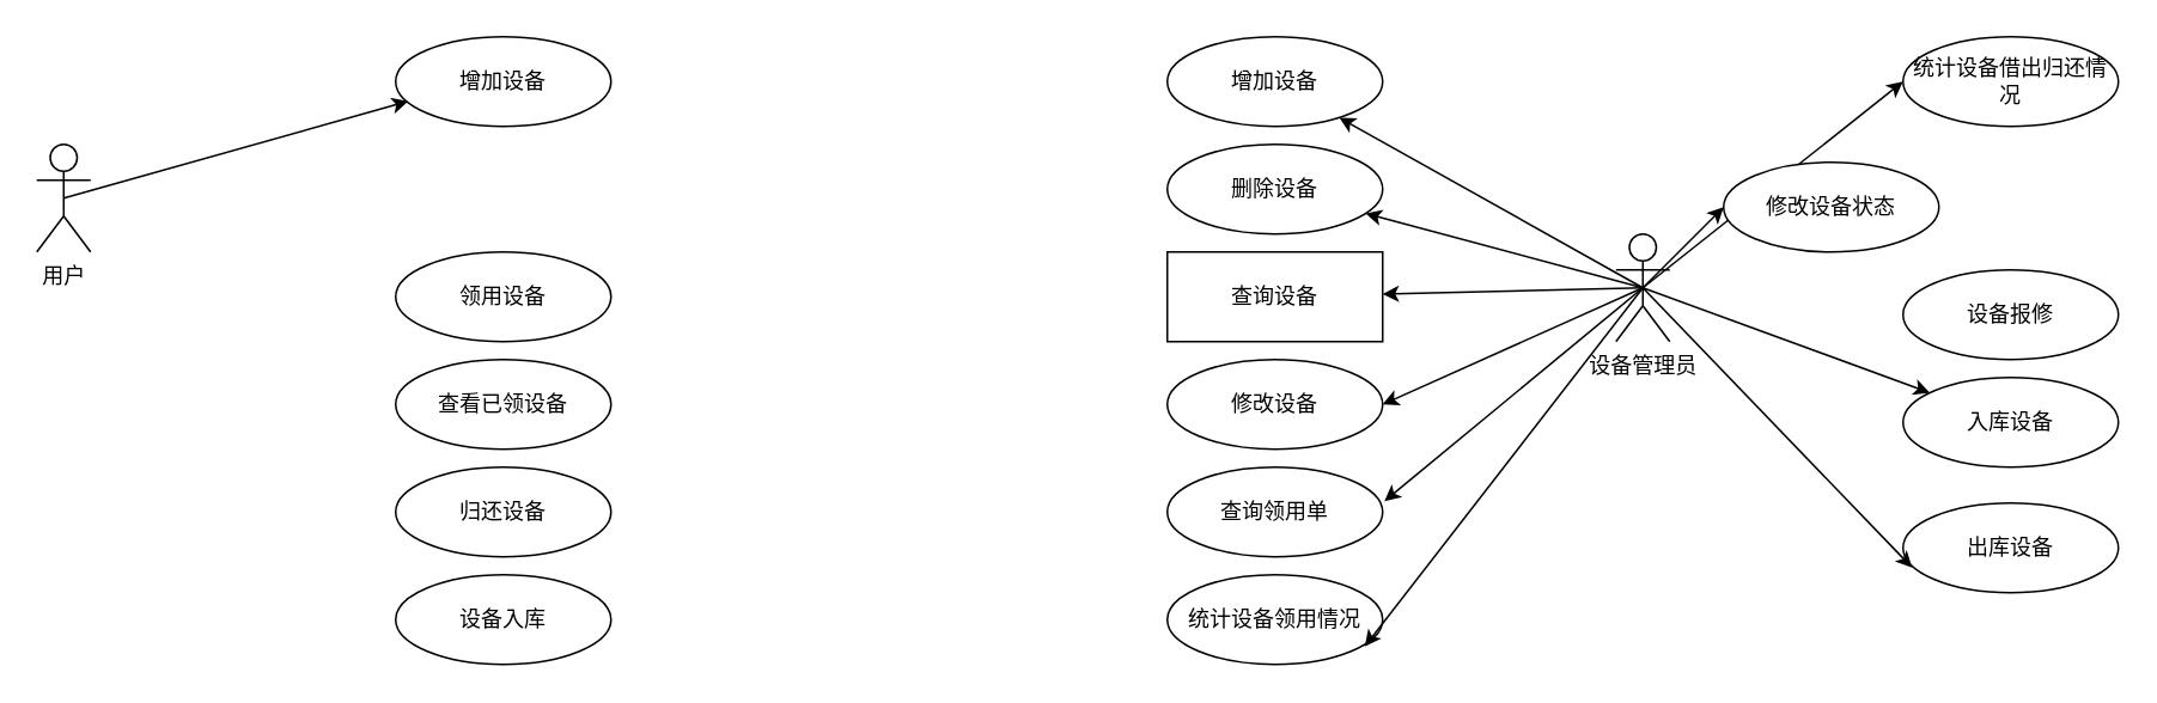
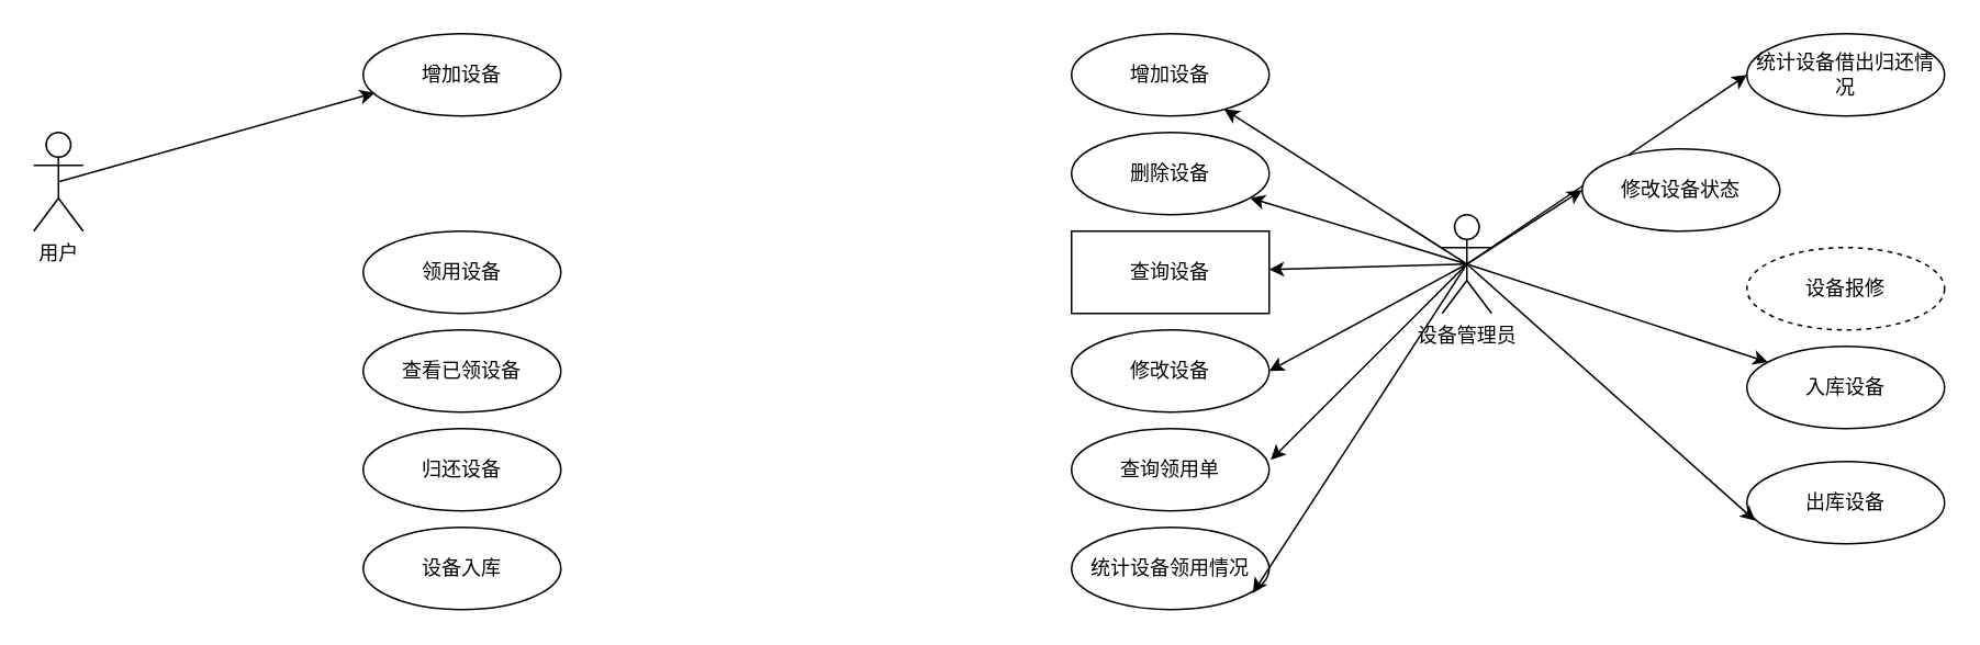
  <mxCell id="0" />
  <mxCell id="1" parent="0" />
  <mxCell id="2" value="增加设备" style="ellipse;whiteSpace=wrap;html=1;" vertex="1" parent="1"><mxGeometry x="220" y="20" width="120" height="50" as="geometry" /></mxCell>
  <mxCell id="3" value="用户&lt;br&gt;" style="shape=umlActor;verticalLabelPosition=bottom;verticalAlign=top;html=1;outlineConnect=0;" vertex="1" parent="1"><mxGeometry x="20" y="80" width="30" height="60" as="geometry" /></mxCell>
  <mxCell id="4" value="领用设备" style="ellipse;whiteSpace=wrap;html=1;" vertex="1" parent="1"><mxGeometry x="220" y="140" width="120" height="50" as="geometry" /></mxCell>
  <mxCell id="5" value="查看已领设备" style="ellipse;whiteSpace=wrap;html=1;" vertex="1" parent="1"><mxGeometry x="220" y="200" width="120" height="50" as="geometry" /></mxCell>
  <mxCell id="6" value="归还设备" style="ellipse;whiteSpace=wrap;html=1;" vertex="1" parent="1"><mxGeometry x="220" y="260" width="120" height="50" as="geometry" /></mxCell>
  <mxCell id="7" value="设备入库" style="ellipse;whiteSpace=wrap;html=1;" vertex="1" parent="1"><mxGeometry x="220" y="320" width="120" height="50" as="geometry" /></mxCell>
  <mxCell id="8" style="edgeStyle=orthogonalEdgeStyle;rounded=0;orthogonalLoop=1;jettySize=auto;html=1;exitX=0.5;exitY=0.5;exitDx=0;exitDy=0;exitPerimeter=0;entryX=1;entryY=0.5;entryDx=0;entryDy=0;strokeColor=none;" edge="1" parent="1" source="16" target="17"><mxGeometry relative="1" as="geometry" /></mxCell>
  <mxCell id="9" style="rounded=0;orthogonalLoop=1;jettySize=auto;html=1;exitX=0.5;exitY=0.5;exitDx=0;exitDy=0;exitPerimeter=0;entryX=1;entryY=0.5;entryDx=0;entryDy=0;" edge="1" parent="1" source="16" target="20"><mxGeometry relative="1" as="geometry" /></mxCell>
  <mxCell id="10" style="rounded=0;orthogonalLoop=1;jettySize=auto;html=1;exitX=0.5;exitY=0.5;exitDx=0;exitDy=0;exitPerimeter=0;entryX=0;entryY=0.5;entryDx=0;entryDy=0;" edge="1" parent="1" source="16" target="23"><mxGeometry relative="1" as="geometry" /></mxCell>
  <mxCell id="11" style="rounded=0;orthogonalLoop=1;jettySize=auto;html=1;exitX=0.5;exitY=0.5;exitDx=0;exitDy=0;exitPerimeter=0;entryX=0;entryY=0.5;entryDx=0;entryDy=0;" edge="1" parent="1" source="16" target="24"><mxGeometry relative="1" as="geometry" /></mxCell>
  <mxCell id="12" style="rounded=0;orthogonalLoop=1;jettySize=auto;html=1;exitX=0.5;exitY=0.5;exitDx=0;exitDy=0;exitPerimeter=0;" edge="1" parent="1" source="16" target="26"><mxGeometry relative="1" as="geometry" /></mxCell>
  <mxCell id="13" style="rounded=0;orthogonalLoop=1;jettySize=auto;html=1;exitX=0.5;exitY=0.5;exitDx=0;exitDy=0;exitPerimeter=0;" edge="1" parent="1" source="16" target="17"><mxGeometry relative="1" as="geometry" /></mxCell>
  <mxCell id="14" style="rounded=0;orthogonalLoop=1;jettySize=auto;html=1;exitX=0.5;exitY=0.5;exitDx=0;exitDy=0;exitPerimeter=0;" edge="1" parent="1" source="16" target="18"><mxGeometry relative="1" as="geometry" /></mxCell>
  <mxCell id="15" style="rounded=0;orthogonalLoop=1;jettySize=auto;html=1;exitX=0.5;exitY=0.5;exitDx=0;exitDy=0;exitPerimeter=0;" edge="1" parent="1" source="16" target="19"><mxGeometry relative="1" as="geometry" /></mxCell>
- <mxCell id="16" value="设备管理员&lt;br&gt;" style="shape=umlActor;verticalLabelPosition=bottom;verticalAlign=top;html=1;outlineConnect=0;" vertex="1" parent="1"><mxGeometry x="900" y="130" width="30" height="60" as="geometry" /></mxCell>
+ <mxCell id="16" value="设备管理员&lt;br&gt;" style="shape=umlActor;verticalLabelPosition=bottom;verticalAlign=top;html=1;outlineConnect=0;" vertex="1" parent="1"><mxGeometry x="875" y="130" width="30" height="60" as="geometry" /></mxCell>
  <mxCell id="17" value="增加设备" style="ellipse;whiteSpace=wrap;html=1;" vertex="1" parent="1"><mxGeometry x="650" y="20" width="120" height="50" as="geometry" /></mxCell>
  <mxCell id="18" value="删除设备" style="ellipse;whiteSpace=wrap;html=1;" vertex="1" parent="1"><mxGeometry x="650" y="80" width="120" height="50" as="geometry" /></mxCell>
  <mxCell id="19" value="查询设备" style="whiteSpace=wrap;html=1;rounded=0;" vertex="1" parent="1"><mxGeometry x="650" y="140" width="120" height="50" as="geometry" /></mxCell>
  <mxCell id="20" value="修改设备" style="ellipse;whiteSpace=wrap;html=1;" vertex="1" parent="1"><mxGeometry x="650" y="200" width="120" height="50" as="geometry" /></mxCell>
  <mxCell id="21" value="查询领用单" style="ellipse;whiteSpace=wrap;html=1;" vertex="1" parent="1"><mxGeometry x="650" y="260" width="120" height="50" as="geometry" /></mxCell>
  <mxCell id="22" value="统计设备领用情况" style="ellipse;whiteSpace=wrap;html=1;" vertex="1" parent="1"><mxGeometry x="650" y="320" width="120" height="50" as="geometry" /></mxCell>
  <mxCell id="23" value="统计设备借出归还情况" style="ellipse;whiteSpace=wrap;html=1;" vertex="1" parent="1"><mxGeometry x="1060" y="20" width="120" height="50" as="geometry" /></mxCell>
  <mxCell id="24" value="修改设备状态" style="ellipse;whiteSpace=wrap;html=1;" vertex="1" parent="1"><mxGeometry x="960" y="90" width="120" height="50" as="geometry" /></mxCell>
- <mxCell id="25" value="设备报修" style="ellipse;whiteSpace=wrap;html=1;" vertex="1" parent="1"><mxGeometry x="1060" y="150" width="120" height="50" as="geometry" /></mxCell>
+ <mxCell id="25" value="设备报修" style="ellipse;whiteSpace=wrap;html=1;dashed=1;" vertex="1" parent="1"><mxGeometry x="1060" y="150" width="120" height="50" as="geometry" /></mxCell>
  <mxCell id="26" value="入库设备" style="ellipse;whiteSpace=wrap;html=1;" vertex="1" parent="1"><mxGeometry x="1060" y="210" width="120" height="50" as="geometry" /></mxCell>
  <mxCell id="27" value="出库设备" style="ellipse;whiteSpace=wrap;html=1;" vertex="1" parent="1"><mxGeometry x="1060" y="280" width="120" height="50" as="geometry" /></mxCell>
  <mxCell id="28" style="rounded=0;orthogonalLoop=1;jettySize=auto;html=1;exitX=0.5;exitY=0.5;exitDx=0;exitDy=0;exitPerimeter=0;entryX=1.008;entryY=0.38;entryDx=0;entryDy=0;entryPerimeter=0;" edge="1" parent="1" source="16" target="21"><mxGeometry relative="1" as="geometry" /></mxCell>
  <mxCell id="29" style="rounded=0;orthogonalLoop=1;jettySize=auto;html=1;exitX=0.5;exitY=0.5;exitDx=0;exitDy=0;exitPerimeter=0;entryX=0.917;entryY=0.8;entryDx=0;entryDy=0;entryPerimeter=0;" edge="1" parent="1" source="16" target="22"><mxGeometry relative="1" as="geometry" /></mxCell>
  <mxCell id="30" style="rounded=0;orthogonalLoop=1;jettySize=auto;html=1;exitX=0.5;exitY=0.5;exitDx=0;exitDy=0;exitPerimeter=0;entryX=0.042;entryY=0.72;entryDx=0;entryDy=0;entryPerimeter=0;" edge="1" parent="1" source="16" target="27"><mxGeometry relative="1" as="geometry" /></mxCell>
  <mxCell id="31" style="rounded=0;orthogonalLoop=1;jettySize=auto;html=1;exitX=0.5;exitY=0.5;exitDx=0;exitDy=0;exitPerimeter=0;entryX=0.058;entryY=0.72;entryDx=0;entryDy=0;entryPerimeter=0;" edge="1" parent="1" source="3" target="2"><mxGeometry relative="1" as="geometry" /></mxCell>
